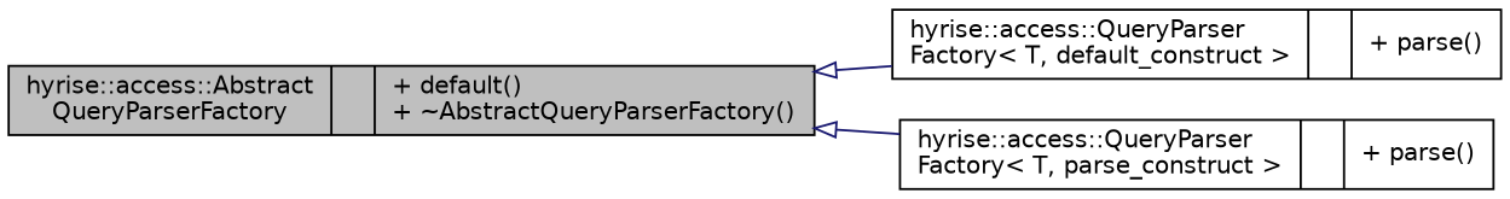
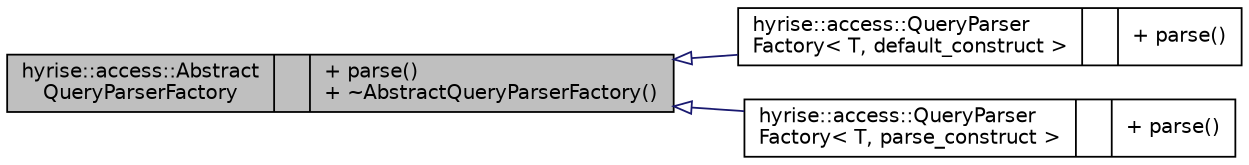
  digraph {
    rankdir=LR
    node [color=black fillcolor=white fontname=Helvetica fontsize=11 shape=record style=filled]
    edge [arrowtail=onormal color=midnightblue dir=back fontname=Helvetica fontsize=11 labelfontname=Helvetica labelfontsize=11 style=solid]
-   n1 [fillcolor=grey75 fontcolor=black height=0.2 label="{hyrise::access::Abstract\lQueryParserFactory\n||+ default()\l+ ~AbstractQueryParserFactory()\l}" width=0.4]
+   n1 [fillcolor=grey75 fontcolor=black height=0.2 label="{hyrise::access::Abstract\lQueryParserFactory\n||+ parse()\l+ ~AbstractQueryParserFactory()\l}" width=0.4]
    n2 [height=0.2 label="{hyrise::access::QueryParser\lFactory\< T, default_construct \>\n||+ parse()\l}" width=0.4]
    n3 [height=0.2 label="{hyrise::access::QueryParser\lFactory\< T, parse_construct \>\n||+ parse()\l}" width=0.4]
    n1 -> n2
    n1 -> n3
  }
